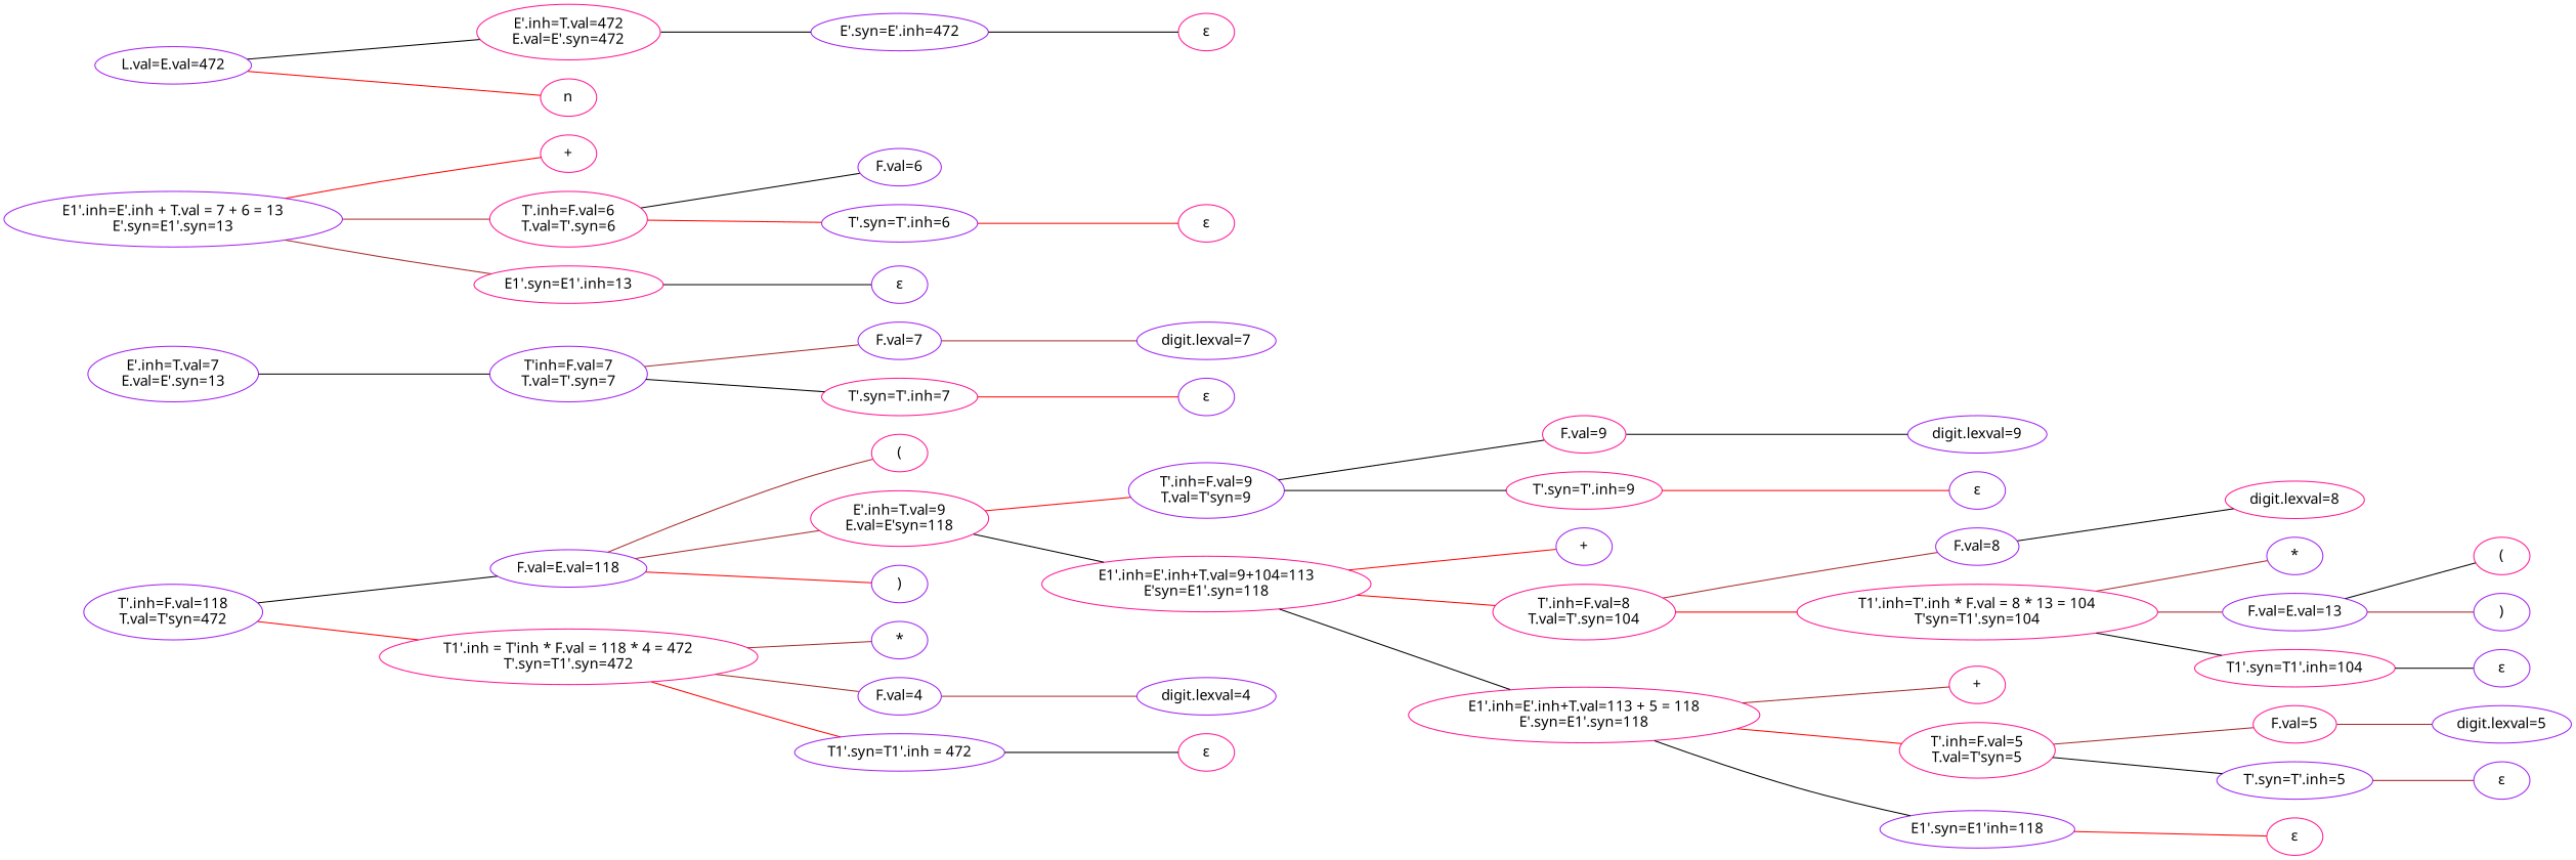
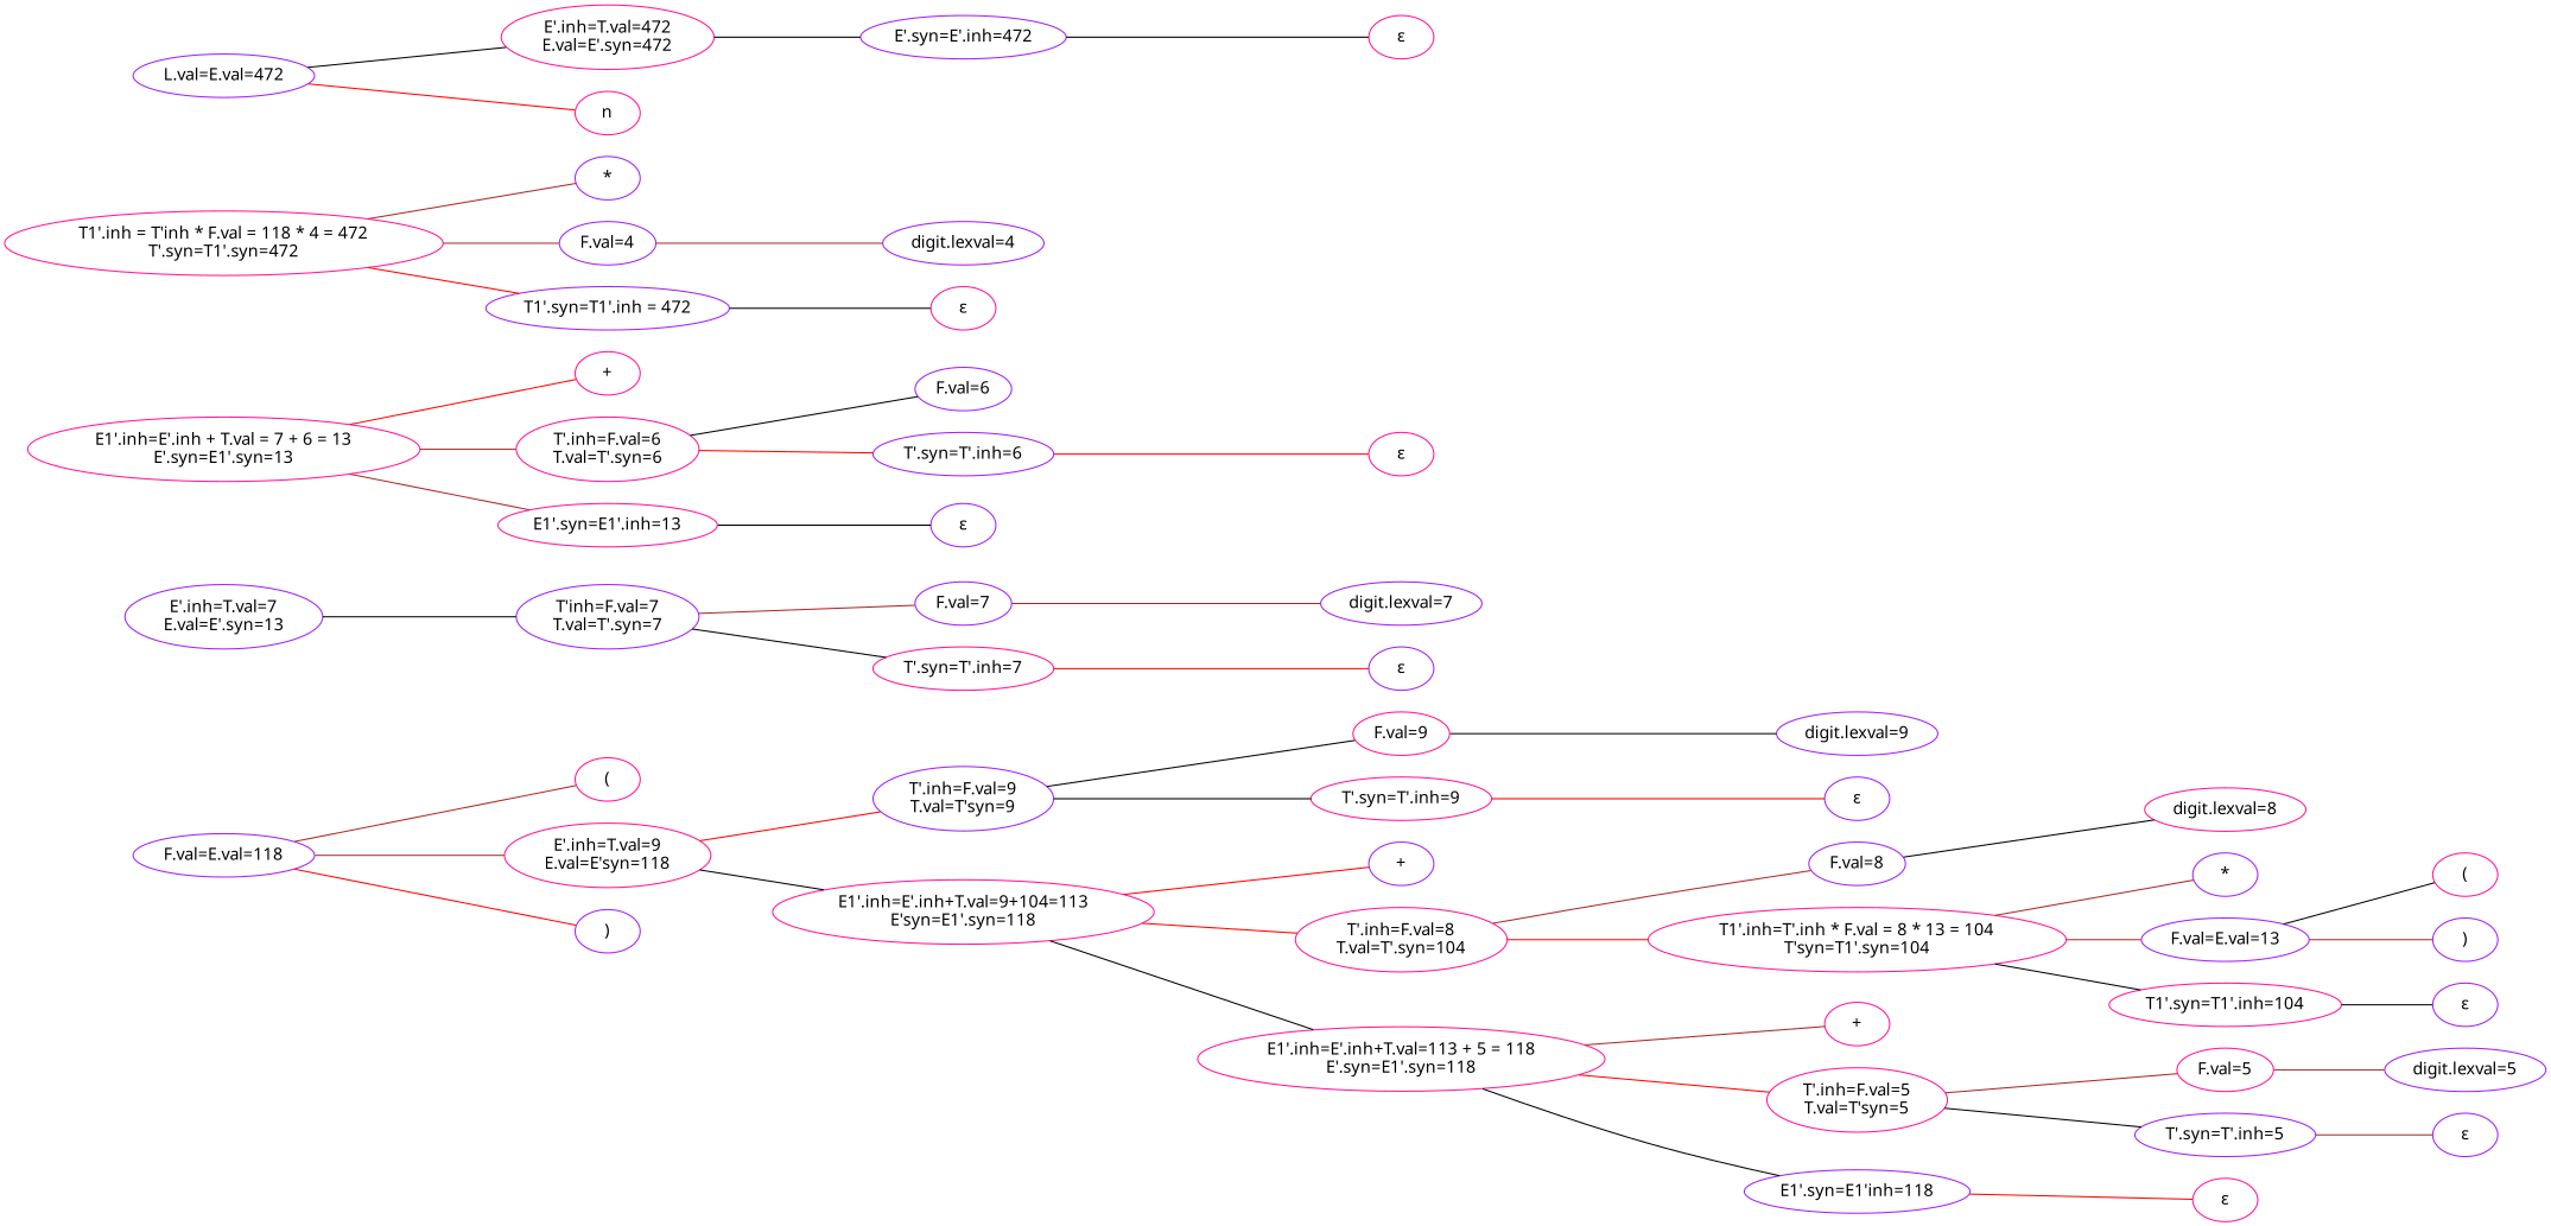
  graph {
    bgcolor=white
    fontname="Noto Sans"
    rankdir=LR
    node [color=purple fontname="Noto Sans"]
    edge [color=black fontname="Noto Sans"]
    n1 [label="digit.lexval=9"]
    n2 [color=deeppink label="F.val=9"]
    n3 [label="ε"]
    n4 [color=deeppink label="T'.syn=T'.inh=9"]
    n5 [label="T'.inh=F.val=9\nT.val=T'syn=9"]
    n6 [color=deeppink label="("]
    n7 [color=deeppink label="E'.inh=T.val=9\nE.val=E'syn=118"]
    n8 [color=deeppink label="E1'.inh=E'.inh+T.val=9+104=113\nE'syn=E1'.syn=118"]
    n9 [label="+"]
    n10 [color=deeppink label="T'.inh=F.val=8\nT.val=T'.syn=104"]
    n11 [color=deeppink label="E1'.inh=E'.inh+T.val=113 + 5 = 118\nE'.syn=E1'.syn=118"]
    n12 [label=")"]
    n13 [label="F.val=8"]
    n14 [color=deeppink label="T1'.inh=T'.inh * F.val = 8 * 13 = 104\nT'syn=T1'.syn=104"]
    n15 [color=deeppink label="digit.lexval=8"]
    n16 [label="*"]
    n17 [label="F.val=E.val=13"]
    n18 [color=deeppink label="T1'.syn=T1'.inh=104"]
    n19 [color=deeppink label="+"]
    n20 [color=deeppink label="T'.inh=F.val=5\nT.val=T'syn=5"]
    n21 [label="E1'.syn=E1'inh=118"]
    n22 [color=deeppink label="("]
    n23 [label=")"]
    n24 [label="ε"]
    n25 [label="E'.inh=T.val=7\nE.val=E'.syn=13"]
    n26 [label="T'inh=F.val=7\nT.val=T'.syn=7"]
    n27 [label="F.val=7"]
    n28 [color=deeppink label="T'.syn=T'.inh=7"]
-   n29 [label="E1'.inh=E'.inh + T.val = 7 + 6 = 13\nE'.syn=E1'.syn=13"]
+   n29 [color=deeppink label="E1'.inh=E'.inh + T.val = 7 + 6 = 13\nE'.syn=E1'.syn=13"]
    n30 [color=deeppink label="+"]
    n31 [color=deeppink label="T'.inh=F.val=6\nT.val=T'.syn=6"]
    n32 [color=deeppink label="E1'.syn=E1'.inh=13"]
    n33 [label="digit.lexval=7"]
    n34 [label="ε"]
    n35 [label="F.val=6"]
    n36 [label="T'.syn=T'.inh=6"]
    n37 [label="ε"]
    n38 [color=deeppink label="ε"]
    n39 [label="digit.lexval=5"]
    n40 [color=deeppink label="F.val=5"]
    n41 [label="ε"]
    n42 [label="T'.syn=T'.inh=5"]
    n43 [color=deeppink label="ε"]
    n44 [label="F.val=E.val=118"]
-   n45 [label="T'.inh=F.val=118\nT.val=T'syn=472"]
    n46 [color=deeppink label="T1'.inh = T'inh * F.val = 118 * 4 = 472\nT'.syn=T1'.syn=472"]
    n47 [label="*"]
    n48 [label="F.val=4"]
    n49 [label="T1'.syn=T1'.inh = 472"]
    n50 [label="digit.lexval=4"]
    n51 [color=deeppink label="ε"]
    n52 [label="L.val=E.val=472"]
    n53 [color=deeppink label="E'.inh=T.val=472\nE.val=E'.syn=472"]
    n54 [color=deeppink label=n]
    n55 [label="E'.syn=E'.inh=472"]
    n56 [color=deeppink label="ε"]
    n2 -- n1
    n4 -- n3 [color=red]
    n5 -- n2
    n5 -- n4
    n7 -- n5 [color=red]
    n7 -- n8
    n8 -- n9 [color=red]
    n8 -- n10 [color=red]
    n8 -- n11
    n10 -- n13 [color=brown]
    n10 -- n14 [color=red]
    n11 -- n19 [color=brown]
    n11 -- n20 [color=red]
    n11 -- n21
    n13 -- n15
    n14 -- n16 [color=brown]
    n14 -- n17 [color=brown]
    n14 -- n18
    n17 -- n22
    n17 -- n23 [color=brown]
    n18 -- n24
    n20 -- n40 [color=brown]
    n20 -- n42
    n21 -- n43 [color=red]
    n25 -- n26
    n26 -- n27 [color=brown]
    n26 -- n28
    n27 -- n33 [color=brown]
    n28 -- n34 [color=red]
    n29 -- n30 [color=red]
    n29 -- n31 [color=brown]
    n29 -- n32 [color=brown]
    n31 -- n35
    n31 -- n36 [color=red]
    n32 -- n37
    n36 -- n38 [color=red]
    n40 -- n39 [color=brown]
    n42 -- n41 [color=brown]
    n44 -- n6 [color=brown]
    n44 -- n7 [color=brown]
    n44 -- n12 [color=red]
-   n45 -- n44
-   n45 -- n46 [color=red]
    n46 -- n47 [color=brown]
    n46 -- n48 [color=brown]
    n46 -- n49 [color=red]
    n48 -- n50 [color=brown]
    n49 -- n51
    n52 -- n53
    n52 -- n54 [color=red]
    n53 -- n55
    n55 -- n56
  }
